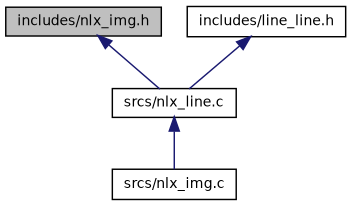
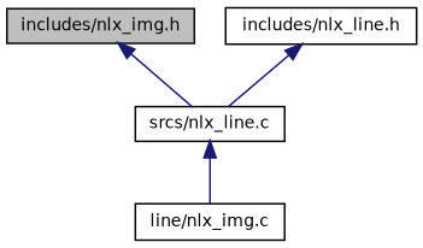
  digraph {
    node [color=black fillcolor=white fontname=Helvetica fontsize=10 shape=record style=filled]
    edge [color=midnightblue dir=back fontname=Helvetica fontsize=10 labelfontname=Helvetica labelfontsize=10 style=solid]
    n1 [fillcolor=grey75 fontcolor=black height=0.2 label="includes/nlx_img.h" width=0.4]
    n2 [height=0.2 label="srcs/nlx_line.c" width=0.4]
-   n3 [height=0.2 label="includes/line_line.h" width=0.4]
-   n4 [height=0.2 label="srcs/nlx_img.c" width=0.4]
+   n3 [height=0.2 label="includes/nlx_line.h" width=0.4]
+   n4 [height=0.2 label="line/nlx_img.c" width=0.4]
    n1 -> n2
    n2 -> n4
    n3 -> n2
  }
